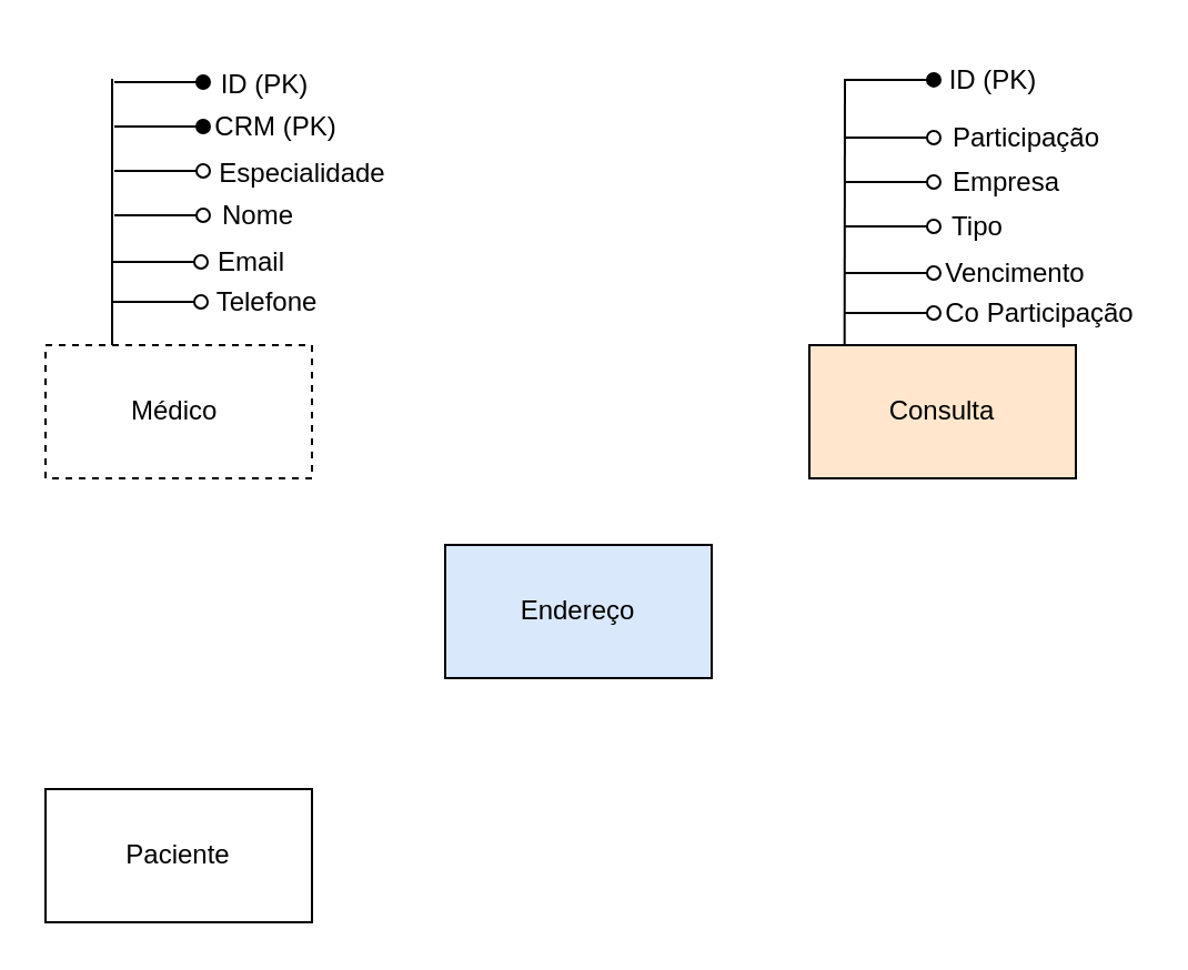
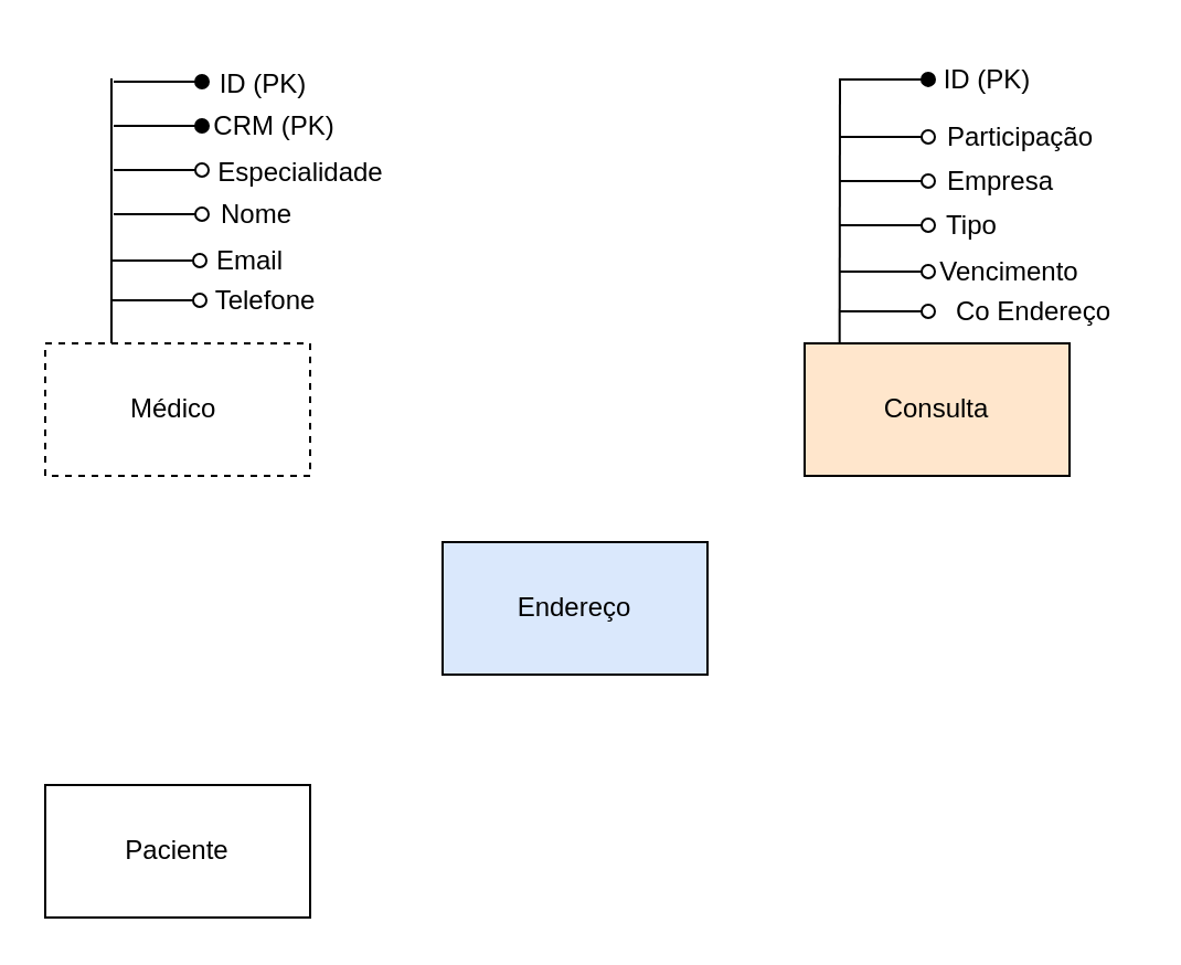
  <mxCell id="0" />
  <mxCell id="1" parent="0" />
  <mxCell id="2" value="Médico&amp;nbsp;" style="rounded=0;whiteSpace=wrap;html=1;dashed=1;" vertex="1" parent="1"><mxGeometry x="20" y="155" width="120" height="60" as="geometry" /></mxCell>
  <mxCell id="3" value="Consulta" style="rounded=0;whiteSpace=wrap;html=1;fillColor=#ffe6cc;" vertex="1" parent="1"><mxGeometry x="364" y="155" width="120" height="60" as="geometry" /></mxCell>
  <mxCell id="4" value="Paciente" style="rounded=0;whiteSpace=wrap;html=1;" vertex="1" parent="1"><mxGeometry x="20" y="355" width="120" height="60" as="geometry" /></mxCell>
  <mxCell id="5" value="Endereço" style="rounded=0;whiteSpace=wrap;html=1;fillColor=#dae8fc;" vertex="1" parent="1"><mxGeometry x="200" y="245" width="120" height="60" as="geometry" /></mxCell>
  <mxCell id="6" value="" style="endArrow=oval;html=1;rounded=0;startArrow=none;startFill=0;endFill=1;" edge="1" parent="1"><mxGeometry width="50" height="50" relative="1" as="geometry"><mxPoint x="51" y="36.5" as="sourcePoint" /><mxPoint x="91" y="36.5" as="targetPoint" /></mxGeometry></mxCell>
  <mxCell id="7" value="" style="endArrow=oval;html=1;rounded=0;startArrow=none;startFill=0;endFill=1;" edge="1" parent="1"><mxGeometry width="50" height="50" relative="1" as="geometry"><mxPoint x="51" y="56.5" as="sourcePoint" /><mxPoint x="91" y="56.5" as="targetPoint" /></mxGeometry></mxCell>
  <mxCell id="8" value="" style="endArrow=oval;html=1;rounded=0;startArrow=none;startFill=0;endFill=0;" edge="1" parent="1"><mxGeometry width="50" height="50" relative="1" as="geometry"><mxPoint x="51" y="76.5" as="sourcePoint" /><mxPoint x="91" y="76.5" as="targetPoint" /></mxGeometry></mxCell>
  <mxCell id="9" value="" style="endArrow=oval;html=1;rounded=0;startArrow=none;startFill=0;endFill=0;" edge="1" parent="1"><mxGeometry width="50" height="50" relative="1" as="geometry"><mxPoint x="51" y="96.5" as="sourcePoint" /><mxPoint x="91" y="96.5" as="targetPoint" /></mxGeometry></mxCell>
  <mxCell id="10" value="ID (PK)" style="text;html=1;align=center;verticalAlign=middle;whiteSpace=wrap;rounded=0;" vertex="1" parent="1"><mxGeometry x="89" y="22.5" width="60" height="30" as="geometry" /></mxCell>
  <mxCell id="11" value="CRM (PK)" style="text;html=1;align=center;verticalAlign=middle;whiteSpace=wrap;rounded=0;" vertex="1" parent="1"><mxGeometry x="94" y="41.5" width="60" height="30" as="geometry" /></mxCell>
  <mxCell id="12" value="Especialidade" style="text;html=1;align=center;verticalAlign=middle;whiteSpace=wrap;rounded=0;" vertex="1" parent="1"><mxGeometry x="106" y="62.5" width="60" height="30" as="geometry" /></mxCell>
  <mxCell id="13" value="" style="endArrow=oval;html=1;rounded=0;startArrow=none;startFill=0;endFill=0;" edge="1" parent="1"><mxGeometry width="50" height="50" relative="1" as="geometry"><mxPoint x="50" y="117.5" as="sourcePoint" /><mxPoint x="90" y="117.5" as="targetPoint" /></mxGeometry></mxCell>
  <mxCell id="14" value="" style="endArrow=oval;html=1;rounded=0;startArrow=none;startFill=0;endFill=0;" edge="1" parent="1"><mxGeometry width="50" height="50" relative="1" as="geometry"><mxPoint x="50" y="135.5" as="sourcePoint" /><mxPoint x="90" y="135.5" as="targetPoint" /></mxGeometry></mxCell>
  <mxCell id="15" value="Nome" style="text;html=1;align=center;verticalAlign=middle;whiteSpace=wrap;rounded=0;" vertex="1" parent="1"><mxGeometry x="86" y="82" width="60" height="30" as="geometry" /></mxCell>
  <mxCell id="16" value="Telefone" style="text;html=1;align=center;verticalAlign=middle;whiteSpace=wrap;rounded=0;" vertex="1" parent="1"><mxGeometry x="90" y="121" width="60" height="30" as="geometry" /></mxCell>
  <mxCell id="17" value="Email" style="text;html=1;align=center;verticalAlign=middle;whiteSpace=wrap;rounded=0;" vertex="1" parent="1"><mxGeometry x="83" y="103" width="60" height="30" as="geometry" /></mxCell>
  <mxCell id="18" style="edgeStyle=orthogonalEdgeStyle;rounded=0;orthogonalLoop=1;jettySize=auto;html=1;exitX=0.5;exitY=1;exitDx=0;exitDy=0;" edge="1" parent="1"><mxGeometry relative="1" as="geometry"><mxPoint x="238" y="143.5" as="sourcePoint" /><mxPoint x="238" y="143.5" as="targetPoint" /></mxGeometry></mxCell>
  <mxCell id="19" value="" style="endArrow=none;html=1;rounded=0;exitX=0.25;exitY=0;exitDx=0;exitDy=0;" edge="1" parent="1" source="2"><mxGeometry width="50" height="50" relative="1" as="geometry"><mxPoint x="330" y="135" as="sourcePoint" /><mxPoint x="50" y="35" as="targetPoint" /></mxGeometry></mxCell>
  <mxCell id="20" value="" style="endArrow=oval;html=1;rounded=0;startArrow=none;startFill=0;endFill=1;" edge="1" parent="1"><mxGeometry width="50" height="50" relative="1" as="geometry"><mxPoint x="380" y="35.44" as="sourcePoint" /><mxPoint x="420" y="35.44" as="targetPoint" /></mxGeometry></mxCell>
  <mxCell id="21" value="" style="endArrow=oval;html=1;rounded=0;startArrow=none;startFill=0;endFill=0;" edge="1" parent="1"><mxGeometry width="50" height="50" relative="1" as="geometry"><mxPoint x="380" y="61.5" as="sourcePoint" /><mxPoint x="420" y="61.5" as="targetPoint" /></mxGeometry></mxCell>
  <mxCell id="22" value="" style="endArrow=oval;html=1;rounded=0;startArrow=none;startFill=0;endFill=0;" edge="1" parent="1"><mxGeometry width="50" height="50" relative="1" as="geometry"><mxPoint x="380" y="81.5" as="sourcePoint" /><mxPoint x="420" y="81.5" as="targetPoint" /></mxGeometry></mxCell>
  <mxCell id="23" value="" style="endArrow=oval;html=1;rounded=0;startArrow=none;startFill=0;endFill=0;" edge="1" parent="1"><mxGeometry width="50" height="50" relative="1" as="geometry"><mxPoint x="380" y="101.5" as="sourcePoint" /><mxPoint x="420" y="101.5" as="targetPoint" /></mxGeometry></mxCell>
  <mxCell id="24" value="Participação" style="text;html=1;align=center;verticalAlign=middle;whiteSpace=wrap;rounded=0;" vertex="1" parent="1"><mxGeometry x="432" y="46.5" width="60" height="30" as="geometry" /></mxCell>
  <mxCell id="25" value="Empresa" style="text;html=1;align=center;verticalAlign=middle;whiteSpace=wrap;rounded=0;" vertex="1" parent="1"><mxGeometry x="423" y="66.5" width="60" height="30" as="geometry" /></mxCell>
  <mxCell id="26" value="" style="endArrow=oval;html=1;rounded=0;startArrow=none;startFill=0;endFill=0;" edge="1" parent="1"><mxGeometry width="50" height="50" relative="1" as="geometry"><mxPoint x="380" y="122.5" as="sourcePoint" /><mxPoint x="420" y="122.5" as="targetPoint" /></mxGeometry></mxCell>
  <mxCell id="27" value="" style="endArrow=oval;html=1;rounded=0;startArrow=none;startFill=0;endFill=0;" edge="1" parent="1"><mxGeometry width="50" height="50" relative="1" as="geometry"><mxPoint x="380" y="140.5" as="sourcePoint" /><mxPoint x="420" y="140.5" as="targetPoint" /></mxGeometry></mxCell>
  <mxCell id="28" value="Tipo" style="text;html=1;align=center;verticalAlign=middle;whiteSpace=wrap;rounded=0;" vertex="1" parent="1"><mxGeometry x="410" y="87" width="60" height="30" as="geometry" /></mxCell>
- <mxCell id="29" value="Co Participação" style="text;html=1;align=center;verticalAlign=middle;whiteSpace=wrap;rounded=0;" vertex="1" parent="1"><mxGeometry x="423" y="126" width="90" height="30" as="geometry" /></mxCell>
+ <mxCell id="29" value="Co Endereço" style="text;html=1;align=center;verticalAlign=middle;whiteSpace=wrap;rounded=0;" vertex="1" parent="1"><mxGeometry x="423" y="126" width="90" height="30" as="geometry" /></mxCell>
  <mxCell id="30" value="Vencimento" style="text;html=1;align=center;verticalAlign=middle;whiteSpace=wrap;rounded=0;" vertex="1" parent="1"><mxGeometry x="427" y="108" width="60" height="30" as="geometry" /></mxCell>
  <mxCell id="31" value="ID (PK)" style="text;html=1;align=center;verticalAlign=middle;whiteSpace=wrap;rounded=0;" vertex="1" parent="1"><mxGeometry x="417" y="20.5" width="60" height="30" as="geometry" /></mxCell>
  <mxCell id="32" value="" style="endArrow=none;html=1;rounded=0;exitX=0.132;exitY=-0.003;exitDx=0;exitDy=0;exitPerimeter=0;" edge="1" parent="1" source="3"><mxGeometry width="50" height="50" relative="1" as="geometry"><mxPoint x="380" y="154" as="sourcePoint" /><mxPoint x="380" y="35" as="targetPoint" /></mxGeometry></mxCell>
